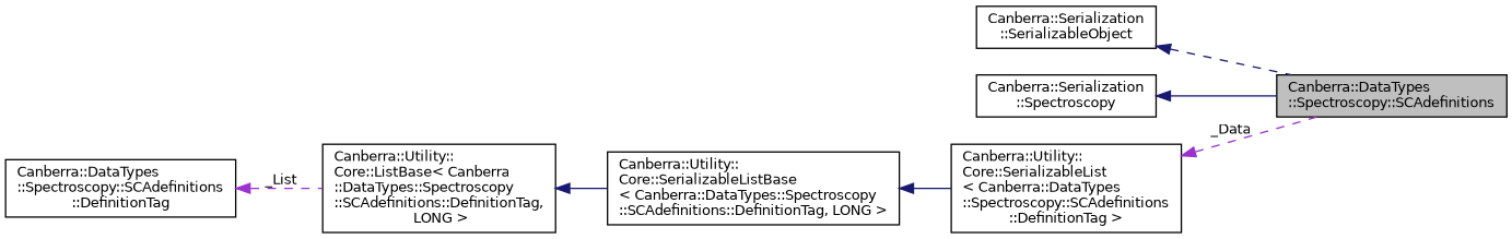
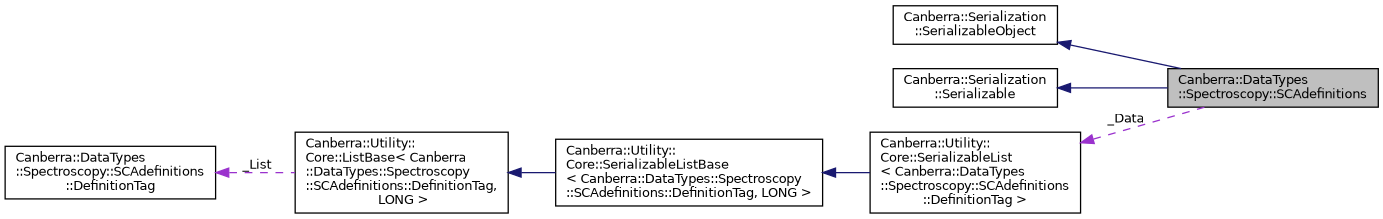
  digraph {
    rankdir=LR
    node [color=black fillcolor=white fontname=Helvetica fontsize=10 shape=record style=filled]
    edge [color=midnightblue dir=back fontname=Helvetica fontsize=10 labelfontname=Helvetica labelfontsize=10 style=solid]
    n1 [fillcolor=grey75 fontcolor=black height=0.2 label="Canberra::DataTypes\l::Spectroscopy::SCAdefinitions" width=0.4]
    n2 [height=0.2 label="Canberra::Serialization\l::SerializableObject" width=0.4]
-   n3 [height=0.2 label="Canberra::Serialization\l::Spectroscopy" width=0.4]
+   n3 [height=0.2 label="Canberra::Serialization\l::Serializable" width=0.4]
    n4 [height=0.2 label="Canberra::Utility::\lCore::SerializableList\l\< Canberra::DataTypes\l::Spectroscopy::SCAdefinitions\l::DefinitionTag \>" width=0.4]
    n5 [height=0.2 label="Canberra::Utility::\lCore::SerializableListBase\l\< Canberra::DataTypes::Spectroscopy\l::SCAdefinitions::DefinitionTag, LONG \>" width=0.4]
    n6 [height=0.2 label="Canberra::Utility::\lCore::ListBase\< Canberra\l::DataTypes::Spectroscopy\l::SCAdefinitions::DefinitionTag,\l LONG \>" width=0.4]
    n7 [height=0.2 label="Canberra::DataTypes\l::Spectroscopy::SCAdefinitions\l::DefinitionTag" width=0.4]
-   n2 -> n1 [style=dashed]
+   n2 -> n1
    n3 -> n1
    n4 -> n1 [color=darkorchid3 label=" _Data" style=dashed]
    n5 -> n4
    n6 -> n5
    n7 -> n6 [color=darkorchid3 label=" _List" style=dashed]
  }
